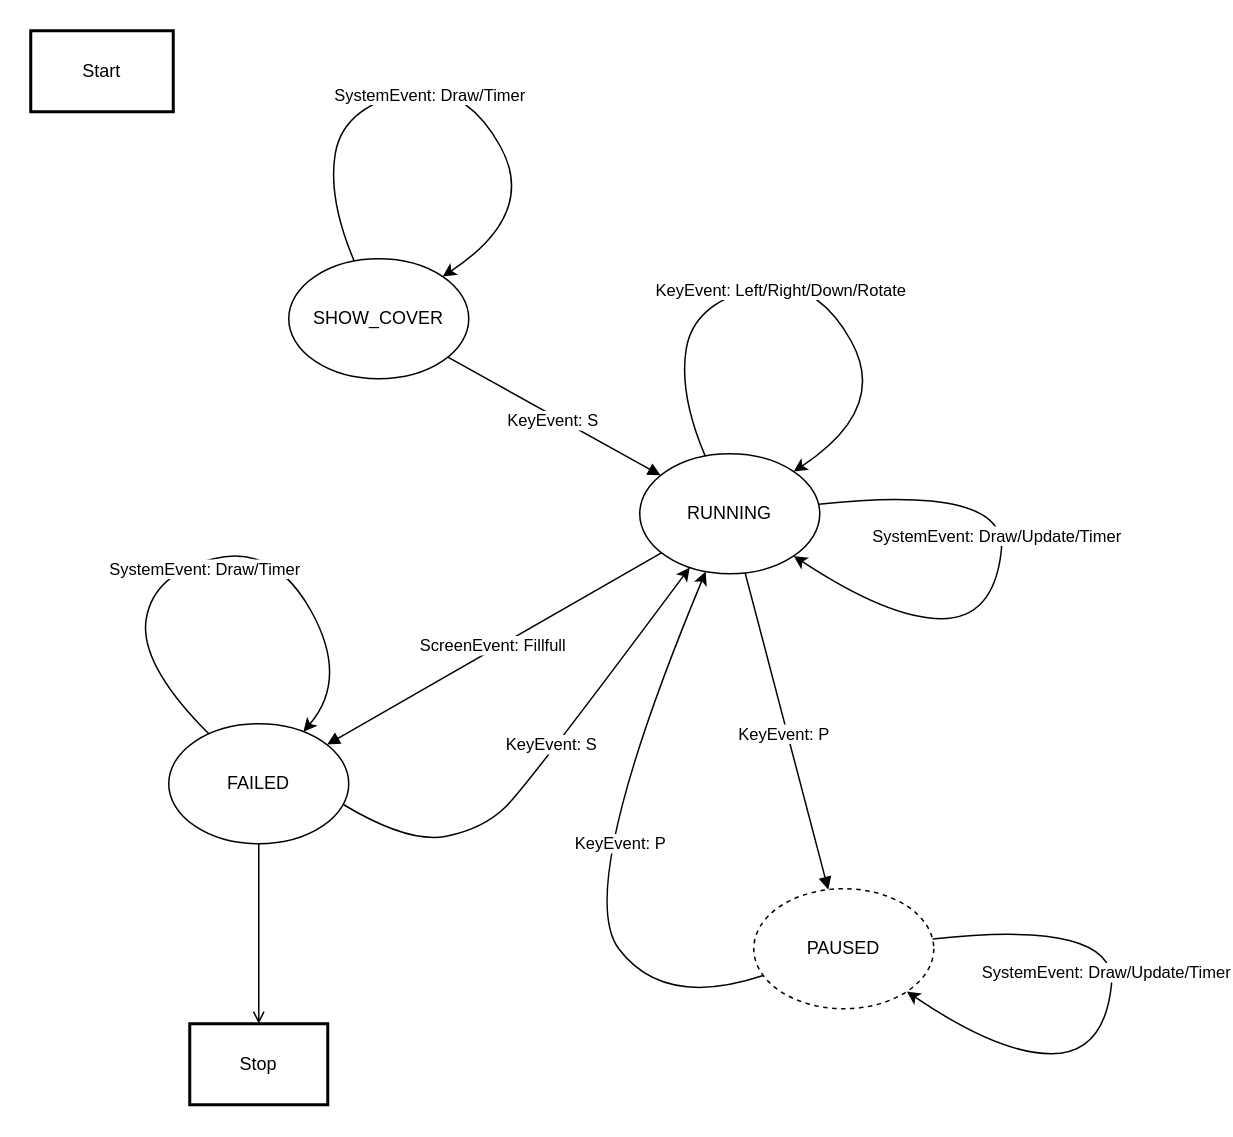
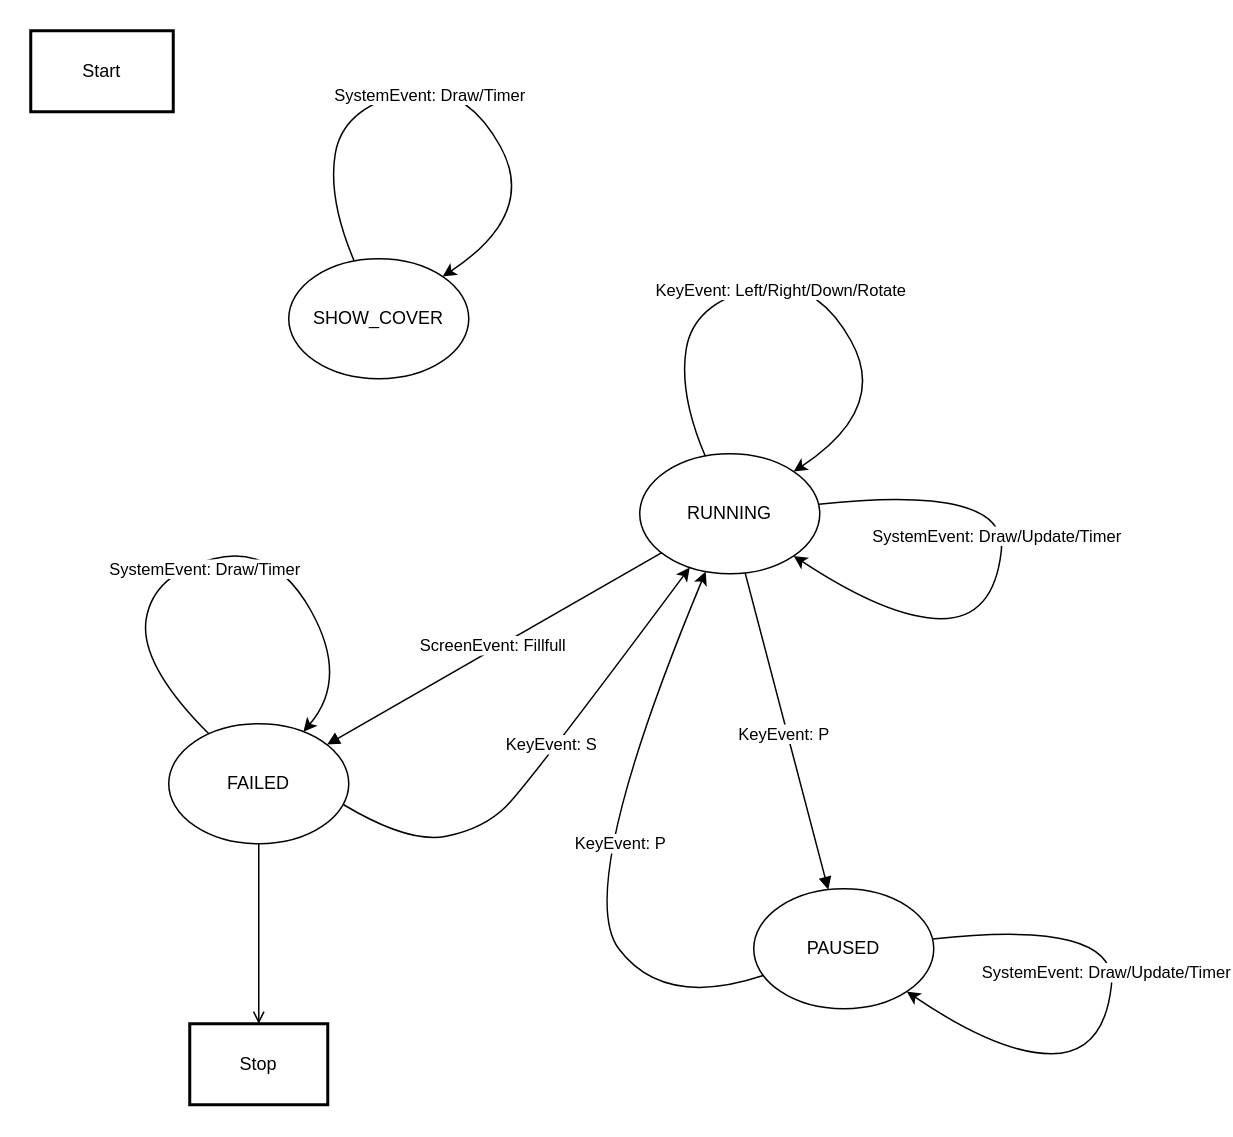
  <mxCell id="0" />
  <mxCell id="1" parent="0" />
  <mxCell id="2" value="Start" style="whiteSpace=wrap;strokeWidth=2;" parent="1" vertex="1"><mxGeometry x="20" y="20" width="95" height="54" as="geometry" /></mxCell>
  <mxCell id="3" value="Stop" style="whiteSpace=wrap;strokeWidth=2;" parent="1" vertex="1"><mxGeometry x="126" y="682" width="92" height="54" as="geometry" /></mxCell>
  <mxCell id="4" value="SHOW_COVER" style="ellipse;whiteSpace=wrap;html=1;" vertex="1" parent="1"><mxGeometry x="192" y="172" width="120" height="80" as="geometry" /></mxCell>
  <mxCell id="5" value="RUNNING" style="ellipse;whiteSpace=wrap;html=1;" vertex="1" parent="1"><mxGeometry x="426" y="302" width="120" height="80" as="geometry" /></mxCell>
- <mxCell id="6" value="PAUSED" style="ellipse;whiteSpace=wrap;html=1;dashed=1;" vertex="1" parent="1"><mxGeometry x="502" y="592" width="120" height="80" as="geometry" /></mxCell>
+ <mxCell id="6" value="PAUSED" style="ellipse;whiteSpace=wrap;html=1;" vertex="1" parent="1"><mxGeometry x="502" y="592" width="120" height="80" as="geometry" /></mxCell>
  <mxCell id="7" value="FAILED" style="ellipse;whiteSpace=wrap;html=1;" vertex="1" parent="1"><mxGeometry x="112" y="482" width="120" height="80" as="geometry" /></mxCell>
- <mxCell id="8" value="" style="curved=1;startArrow=none;endArrow=block;" edge="1" parent="1" source="4" target="5"><mxGeometry relative="1" as="geometry"><Array as="points" /><mxPoint x="401.86" y="102" as="sourcePoint" /><mxPoint x="545.86" y="210" as="targetPoint" /></mxGeometry></mxCell>
- <mxCell id="9" value="KeyEvent: S" style="edgeLabel;html=1;align=center;verticalAlign=middle;resizable=0;points=[];" vertex="1" connectable="0" parent="8"><mxGeometry x="0.004" y="-3" relative="1" as="geometry"><mxPoint as="offset" /></mxGeometry></mxCell>
  <mxCell id="10" value="" style="curved=1;startArrow=none;endArrow=block;" edge="1" parent="1" source="5" target="6"><mxGeometry relative="1" as="geometry"><Array as="points" /><mxPoint x="471.93" y="442.38" as="sourcePoint" /><mxPoint x="613.93" y="520.38" as="targetPoint" /></mxGeometry></mxCell>
  <mxCell id="11" value="KeyEvent: P" style="edgeLabel;html=1;align=center;verticalAlign=middle;resizable=0;points=[];" vertex="1" connectable="0" parent="10"><mxGeometry x="0.004" y="-3" relative="1" as="geometry"><mxPoint as="offset" /></mxGeometry></mxCell>
  <mxCell id="12" value="" style="curved=1;endArrow=classic;html=1;rounded=0;" edge="1" parent="1" source="6" target="5"><mxGeometry width="50" height="50" relative="1" as="geometry"><mxPoint x="582" y="792" as="sourcePoint" /><mxPoint x="632" y="742" as="targetPoint" /><Array as="points"><mxPoint x="442" y="672" /><mxPoint x="382" y="592" /></Array></mxGeometry></mxCell>
  <mxCell id="13" value="KeyEvent: P" style="edgeLabel;html=1;align=center;verticalAlign=middle;resizable=0;points=[];" vertex="1" connectable="0" parent="12"><mxGeometry x="0.399" y="-9" relative="1" as="geometry"><mxPoint x="-20" y="67" as="offset" /></mxGeometry></mxCell>
  <mxCell id="14" value="" style="curved=1;startArrow=none;endArrow=block;" edge="1" parent="1" source="5" target="7"><mxGeometry relative="1" as="geometry"><Array as="points" /><mxPoint x="201.93" y="382.38" as="sourcePoint" /><mxPoint x="343.93" y="460.38" as="targetPoint" /></mxGeometry></mxCell>
  <mxCell id="15" value="ScreenEvent: Fillfull" style="edgeLabel;html=1;align=center;verticalAlign=middle;resizable=0;points=[];" vertex="1" connectable="0" parent="14"><mxGeometry x="0.004" y="-3" relative="1" as="geometry"><mxPoint as="offset" /></mxGeometry></mxCell>
  <mxCell id="16" value="" style="curved=1;startArrow=none;endArrow=open;" edge="1" parent="1" source="7" target="3"><mxGeometry relative="1" as="geometry"><Array as="points" /><mxPoint x="47.86" y="223.9" as="sourcePoint" /><mxPoint x="191.86" y="331.9" as="targetPoint" /></mxGeometry></mxCell>
  <mxCell id="17" value="" style="curved=1;endArrow=classic;html=1;rounded=0;" edge="1" parent="1" source="5" target="5"><mxGeometry width="50" height="50" relative="1" as="geometry"><mxPoint x="492" y="202" as="sourcePoint" /><mxPoint x="542" y="152" as="targetPoint" /><Array as="points"><mxPoint x="452" y="262" /><mxPoint x="462" y="202" /><mxPoint x="542" y="182" /><mxPoint x="592" y="272" /></Array></mxGeometry></mxCell>
  <mxCell id="18" value="KeyEvent: Left/Right/Down/Rotate" style="edgeLabel;html=1;align=center;verticalAlign=middle;resizable=0;points=[];" vertex="1" connectable="0" parent="17"><mxGeometry x="-0.107" y="-5" relative="1" as="geometry"><mxPoint as="offset" /></mxGeometry></mxCell>
  <mxCell id="19" value="" style="curved=1;endArrow=classic;html=1;rounded=0;" edge="1" parent="1" source="5" target="5"><mxGeometry width="50" height="50" relative="1" as="geometry"><mxPoint x="590" y="374" as="sourcePoint" /><mxPoint x="649" y="384" as="targetPoint" /><Array as="points"><mxPoint x="672" y="322" /><mxPoint x="662" y="412" /><mxPoint x="592" y="412" /></Array></mxGeometry></mxCell>
  <mxCell id="20" value="SystemEvent: Draw/Update/Timer" style="edgeLabel;html=1;align=center;verticalAlign=middle;resizable=0;points=[];" vertex="1" connectable="0" parent="19"><mxGeometry x="-0.107" y="-5" relative="1" as="geometry"><mxPoint as="offset" /></mxGeometry></mxCell>
  <mxCell id="21" value="" style="curved=1;endArrow=classic;html=1;rounded=0;" edge="1" parent="1" source="4" target="4"><mxGeometry width="50" height="50" relative="1" as="geometry"><mxPoint x="236" y="174" as="sourcePoint" /><mxPoint x="295" y="184" as="targetPoint" /><Array as="points"><mxPoint x="218" y="132" /><mxPoint x="228" y="72" /><mxPoint x="308" y="52" /><mxPoint x="358" y="142" /></Array></mxGeometry></mxCell>
  <mxCell id="22" value="SystemEvent: Draw/Timer" style="edgeLabel;html=1;align=center;verticalAlign=middle;resizable=0;points=[];" vertex="1" connectable="0" parent="21"><mxGeometry x="-0.107" y="-5" relative="1" as="geometry"><mxPoint as="offset" /></mxGeometry></mxCell>
  <mxCell id="23" value="" style="curved=1;endArrow=classic;html=1;rounded=0;" edge="1" parent="1" source="7" target="7"><mxGeometry width="50" height="50" relative="1" as="geometry"><mxPoint x="110" y="484" as="sourcePoint" /><mxPoint x="169" y="494" as="targetPoint" /><Array as="points"><mxPoint x="92" y="442" /><mxPoint x="102" y="382" /><mxPoint x="182" y="362" /><mxPoint x="232" y="452" /></Array></mxGeometry></mxCell>
  <mxCell id="24" value="SystemEvent: Draw/Timer" style="edgeLabel;html=1;align=center;verticalAlign=middle;resizable=0;points=[];" vertex="1" connectable="0" parent="23"><mxGeometry x="-0.107" y="-5" relative="1" as="geometry"><mxPoint as="offset" /></mxGeometry></mxCell>
  <mxCell id="25" value="" style="curved=1;endArrow=classic;html=1;rounded=0;" edge="1" parent="1" source="6" target="6"><mxGeometry width="50" height="50" relative="1" as="geometry"><mxPoint x="618.37" y="626" as="sourcePoint" /><mxPoint x="602.37" y="660" as="targetPoint" /><Array as="points"><mxPoint x="745.37" y="612" /><mxPoint x="735.37" y="702" /><mxPoint x="665.37" y="702" /></Array></mxGeometry></mxCell>
  <mxCell id="26" value="SystemEvent: Draw/Update/Timer" style="edgeLabel;html=1;align=center;verticalAlign=middle;resizable=0;points=[];" vertex="1" connectable="0" parent="25"><mxGeometry x="-0.107" y="-5" relative="1" as="geometry"><mxPoint as="offset" /></mxGeometry></mxCell>
  <mxCell id="27" value="" style="curved=1;endArrow=classic;html=1;rounded=0;exitX=0.972;exitY=0.675;exitDx=0;exitDy=0;exitPerimeter=0;" edge="1" parent="1" source="7" target="5"><mxGeometry width="50" height="50" relative="1" as="geometry"><mxPoint x="262" y="552" as="sourcePoint" /><mxPoint x="312" y="502" as="targetPoint" /><Array as="points"><mxPoint x="272" y="562" /><mxPoint x="322" y="552" /><mxPoint x="352" y="522" /></Array></mxGeometry></mxCell>
  <mxCell id="28" value="KeyEvent: S" style="edgeLabel;html=1;align=center;verticalAlign=middle;resizable=0;points=[];" vertex="1" connectable="0" parent="27"><mxGeometry x="0.072" y="4" relative="1" as="geometry"><mxPoint as="offset" /></mxGeometry></mxCell>
